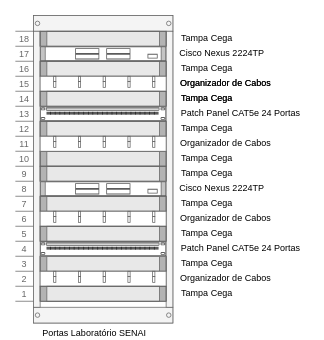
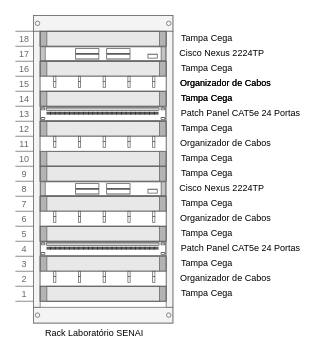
  <mxCell id="0" />
  <mxCell id="1" parent="0" />
- <mxCell id="2" value="Portas Laboratório SENAI" style="strokeColor=#666666;html=1;verticalLabelPosition=bottom;labelBackgroundColor=#ffffff;verticalAlign=top;outlineConnect=0;shadow=0;dashed=0;shape=mxgraph.rackGeneral.container;fillColor2=#f4f4f4;container=1;collapsible=0;childLayout=rack;allowGaps=1;marginLeft=33;marginRight=9;marginTop=21;marginBottom=22;textColor=#666666;numDisp=ascend;" parent="1" vertex="1"><mxGeometry x="20" y="20" width="210" height="410" as="geometry" /></mxCell>
+ <mxCell id="2" value="Rack Laboratório SENAI" style="strokeColor=#666666;html=1;verticalLabelPosition=bottom;labelBackgroundColor=#ffffff;verticalAlign=top;outlineConnect=0;shadow=0;dashed=0;shape=mxgraph.rackGeneral.container;fillColor2=#f4f4f4;container=1;collapsible=0;childLayout=rack;allowGaps=1;marginLeft=33;marginRight=9;marginTop=21;marginBottom=22;textColor=#666666;numDisp=ascend;" parent="1" vertex="1"><mxGeometry x="20" y="20" width="210" height="410" as="geometry" /></mxCell>
  <mxCell id="3" value="" style="strokeColor=#666666;html=1;labelPosition=right;align=left;spacingLeft=15;shadow=0;dashed=0;outlineConnect=0;shape=mxgraph.rackGeneral.plate;fillColor=#e8e8e8;" vertex="1" parent="2"><mxGeometry x="33" y="21" width="168" height="20" as="geometry" /></mxCell>
  <mxCell id="4" value="" style="shape=mxgraph.rack.cisco.cisco_nexus_2224tp_ge_fabric_extender;html=1;labelPosition=right;align=left;spacingLeft=15;dashed=0;shadow=0;fillColor=#ffffff;" parent="2" vertex="1"><mxGeometry x="33" y="41" width="168" height="20" as="geometry" /></mxCell>
  <mxCell id="5" value="" style="strokeColor=#666666;html=1;labelPosition=right;align=left;spacingLeft=15;shadow=0;dashed=0;outlineConnect=0;shape=mxgraph.rackGeneral.plate;fillColor=#e8e8e8;" parent="2" vertex="1"><mxGeometry x="33" y="61" width="168" height="20" as="geometry" /></mxCell>
  <mxCell id="6" value="" style="strokeColor=#666666;html=1;labelPosition=right;align=left;spacingLeft=15;shadow=0;dashed=0;outlineConnect=0;shape=mxgraph.rackGeneral.horCableDuct;" parent="2" vertex="1"><mxGeometry x="33" y="81" width="168" height="20" as="geometry" /></mxCell>
  <mxCell id="7" value="" style="strokeColor=#666666;html=1;labelPosition=right;align=left;spacingLeft=15;shadow=0;dashed=0;outlineConnect=0;shape=mxgraph.rackGeneral.plate;fillColor=#e8e8e8;" parent="2" vertex="1"><mxGeometry x="33" y="101" width="168" height="20" as="geometry" /></mxCell>
  <mxCell id="8" value="" style="strokeColor=#666666;html=1;labelPosition=right;align=left;spacingLeft=15;shadow=0;dashed=0;outlineConnect=0;shape=mxgraph.rack.general.cat5e_rack_mount_patch_panel_24_ports;" vertex="1" parent="2"><mxGeometry x="33" y="121" width="168" height="20" as="geometry" /></mxCell>
  <mxCell id="9" value="" style="strokeColor=#666666;html=1;labelPosition=right;align=left;spacingLeft=15;shadow=0;dashed=0;outlineConnect=0;shape=mxgraph.rackGeneral.plate;fillColor=#e8e8e8;" vertex="1" parent="2"><mxGeometry x="33" y="141" width="168" height="20" as="geometry" /></mxCell>
  <mxCell id="10" value="" style="strokeColor=#666666;html=1;labelPosition=right;align=left;spacingLeft=15;shadow=0;dashed=0;outlineConnect=0;shape=mxgraph.rackGeneral.plate;fillColor=#e8e8e8;" vertex="1" parent="2"><mxGeometry x="33" y="181" width="168" height="20" as="geometry" /></mxCell>
  <mxCell id="11" value="" style="strokeColor=#666666;html=1;labelPosition=right;align=left;spacingLeft=15;shadow=0;dashed=0;outlineConnect=0;shape=mxgraph.rackGeneral.horCableDuct;" vertex="1" parent="2"><mxGeometry x="33" y="161" width="168" height="20" as="geometry" /></mxCell>
  <mxCell id="12" value="" style="strokeColor=#666666;html=1;labelPosition=right;align=left;spacingLeft=15;shadow=0;dashed=0;outlineConnect=0;shape=mxgraph.rackGeneral.plate;fillColor=#e8e8e8;" vertex="1" parent="2"><mxGeometry x="33" y="201" width="168" height="20" as="geometry" /></mxCell>
  <mxCell id="13" value="" style="shape=mxgraph.rack.cisco.cisco_nexus_2224tp_ge_fabric_extender;html=1;labelPosition=right;align=left;spacingLeft=15;dashed=0;shadow=0;fillColor=#ffffff;" parent="2" vertex="1"><mxGeometry x="33" y="221" width="168" height="20" as="geometry" /></mxCell>
  <mxCell id="14" value="" style="strokeColor=#666666;html=1;labelPosition=right;align=left;spacingLeft=15;shadow=0;dashed=0;outlineConnect=0;shape=mxgraph.rackGeneral.plate;fillColor=#e8e8e8;" parent="2" vertex="1"><mxGeometry x="33" y="241" width="168" height="20" as="geometry" /></mxCell>
  <mxCell id="15" value="" style="strokeColor=#666666;html=1;labelPosition=right;align=left;spacingLeft=15;shadow=0;dashed=0;outlineConnect=0;shape=mxgraph.rackGeneral.horCableDuct;" parent="2" vertex="1"><mxGeometry x="33" y="261" width="168" height="20" as="geometry" /></mxCell>
  <mxCell id="16" value="" style="strokeColor=#666666;html=1;labelPosition=right;align=left;spacingLeft=15;shadow=0;dashed=0;outlineConnect=0;shape=mxgraph.rackGeneral.plate;fillColor=#e8e8e8;" vertex="1" parent="2"><mxGeometry x="33" y="321" width="168" height="20" as="geometry" /></mxCell>
  <mxCell id="17" value="" style="strokeColor=#666666;html=1;labelPosition=right;align=left;spacingLeft=15;shadow=0;dashed=0;outlineConnect=0;shape=mxgraph.rackGeneral.horCableDuct;" vertex="1" parent="2"><mxGeometry x="33" y="341" width="168" height="20" as="geometry" /></mxCell>
  <mxCell id="18" value="" style="strokeColor=#666666;html=1;labelPosition=right;align=left;spacingLeft=15;shadow=0;dashed=0;outlineConnect=0;shape=mxgraph.rackGeneral.plate;fillColor=#e8e8e8;" vertex="1" parent="2"><mxGeometry x="33" y="361" width="168" height="20" as="geometry" /></mxCell>
  <mxCell id="19" value="" style="strokeColor=#666666;html=1;labelPosition=right;align=left;spacingLeft=15;shadow=0;dashed=0;outlineConnect=0;shape=mxgraph.rack.general.cat5e_rack_mount_patch_panel_24_ports;" vertex="1" parent="2"><mxGeometry x="33" y="301" width="168" height="20" as="geometry" /></mxCell>
  <mxCell id="20" value="" style="strokeColor=#666666;html=1;labelPosition=right;align=left;spacingLeft=15;shadow=0;dashed=0;outlineConnect=0;shape=mxgraph.rackGeneral.plate;fillColor=#e8e8e8;" vertex="1" parent="2"><mxGeometry x="33" y="281" width="168" height="20" as="geometry" /></mxCell>
  <mxCell id="21" value="Cisco Nexus 2224TP" style="text;html=1;align=center;verticalAlign=middle;resizable=0;points=[];autosize=1;" parent="1" vertex="1"><mxGeometry x="230" y="60" width="130" height="20" as="geometry" /></mxCell>
  <mxCell id="22" value="&lt;div&gt;Tampa Cega&lt;/div&gt;" style="text;html=1;align=center;verticalAlign=middle;resizable=0;points=[];autosize=1;" parent="1" vertex="1"><mxGeometry x="230" y="80" width="90" height="20" as="geometry" /></mxCell>
  <mxCell id="23" value="Organizador de Cabos" style="text;html=1;align=center;verticalAlign=middle;resizable=0;points=[];autosize=1;" parent="1" vertex="1"><mxGeometry x="230" y="100" width="140" height="20" as="geometry" /></mxCell>
  <mxCell id="24" value="&lt;div&gt;Tampa Cega&lt;/div&gt;" style="text;html=1;align=center;verticalAlign=middle;resizable=0;points=[];autosize=1;" parent="1" vertex="1"><mxGeometry x="230" y="120" width="90" height="20" as="geometry" /></mxCell>
  <mxCell id="25" value="Patch Panel CAT5e 24 Portas" style="text;html=1;align=center;verticalAlign=middle;resizable=0;points=[];autosize=1;" vertex="1" parent="1"><mxGeometry x="230" y="140" width="180" height="20" as="geometry" /></mxCell>
  <mxCell id="26" value="Organizador de Cabos" style="text;html=1;align=center;verticalAlign=middle;resizable=0;points=[];autosize=1;" vertex="1" parent="1"><mxGeometry x="230" y="100" width="140" height="20" as="geometry" /></mxCell>
  <mxCell id="27" value="&lt;div&gt;Tampa Cega&lt;/div&gt;" style="text;html=1;align=center;verticalAlign=middle;resizable=0;points=[];autosize=1;" vertex="1" parent="1"><mxGeometry x="230" y="120" width="90" height="20" as="geometry" /></mxCell>
  <mxCell id="28" value="&lt;div&gt;Tampa Cega&lt;/div&gt;" style="text;html=1;align=center;verticalAlign=middle;resizable=0;points=[];autosize=1;" vertex="1" parent="1"><mxGeometry x="230" y="160" width="90" height="20" as="geometry" /></mxCell>
  <mxCell id="29" value="Organizador de Cabos" style="text;html=1;align=center;verticalAlign=middle;resizable=0;points=[];autosize=1;" vertex="1" parent="1"><mxGeometry x="230" y="180" width="140" height="20" as="geometry" /></mxCell>
  <mxCell id="30" value="&lt;div&gt;Tampa Cega&lt;/div&gt;" style="text;html=1;align=center;verticalAlign=middle;resizable=0;points=[];autosize=1;" vertex="1" parent="1"><mxGeometry x="230" y="200" width="90" height="20" as="geometry" /></mxCell>
  <mxCell id="31" value="&lt;div&gt;Tampa Cega&lt;/div&gt;" style="text;html=1;align=center;verticalAlign=middle;resizable=0;points=[];autosize=1;" vertex="1" parent="1"><mxGeometry x="230" y="40" width="90" height="20" as="geometry" /></mxCell>
  <mxCell id="32" value="Cisco Nexus 2224TP" style="text;html=1;align=center;verticalAlign=middle;resizable=0;points=[];autosize=1;" vertex="1" parent="1"><mxGeometry x="230" y="240" width="130" height="20" as="geometry" /></mxCell>
  <mxCell id="33" value="&lt;div&gt;Tampa Cega&lt;/div&gt;" style="text;html=1;align=center;verticalAlign=middle;resizable=0;points=[];autosize=1;" vertex="1" parent="1"><mxGeometry x="230" y="260" width="90" height="20" as="geometry" /></mxCell>
  <mxCell id="34" value="Patch Panel CAT5e 24 Portas" style="text;html=1;align=center;verticalAlign=middle;resizable=0;points=[];autosize=1;" vertex="1" parent="1"><mxGeometry x="230" y="320" width="180" height="20" as="geometry" /></mxCell>
  <mxCell id="35" value="Organizador de Cabos" style="text;html=1;align=center;verticalAlign=middle;resizable=0;points=[];autosize=1;" vertex="1" parent="1"><mxGeometry x="230" y="280" width="140" height="20" as="geometry" /></mxCell>
  <mxCell id="36" value="&lt;div&gt;Tampa Cega&lt;/div&gt;" style="text;html=1;align=center;verticalAlign=middle;resizable=0;points=[];autosize=1;" vertex="1" parent="1"><mxGeometry x="230" y="300" width="90" height="20" as="geometry" /></mxCell>
  <mxCell id="37" value="&lt;div&gt;Tampa Cega&lt;/div&gt;" style="text;html=1;align=center;verticalAlign=middle;resizable=0;points=[];autosize=1;" vertex="1" parent="1"><mxGeometry x="230" y="340" width="90" height="20" as="geometry" /></mxCell>
  <mxCell id="38" value="Organizador de Cabos" style="text;html=1;align=center;verticalAlign=middle;resizable=0;points=[];autosize=1;" vertex="1" parent="1"><mxGeometry x="230" y="360" width="140" height="20" as="geometry" /></mxCell>
  <mxCell id="39" value="&lt;div&gt;Tampa Cega&lt;/div&gt;" style="text;html=1;align=center;verticalAlign=middle;resizable=0;points=[];autosize=1;" vertex="1" parent="1"><mxGeometry x="230" y="380" width="90" height="20" as="geometry" /></mxCell>
  <mxCell id="40" value="&lt;div&gt;Tampa Cega&lt;/div&gt;" style="text;html=1;align=center;verticalAlign=middle;resizable=0;points=[];autosize=1;" vertex="1" parent="1"><mxGeometry x="230" y="220" width="90" height="20" as="geometry" /></mxCell>
